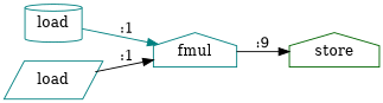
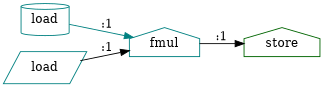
  digraph {
    rankdir=LR
    node [color=teal shape=house]
    edge [color=black]
    n1 [label=load shape=cylinder]
    n2 [label=fmul]
    n3 [label=load shape=parallelogram]
    n4 [label=store color=darkgreen]
    n1 -> n2 [label=":1" color=teal]
-   n2 -> n4 [label=":9"]
+   n2 -> n4 [label=":1"]
    n3 -> n2 [label=":1"]
  }
